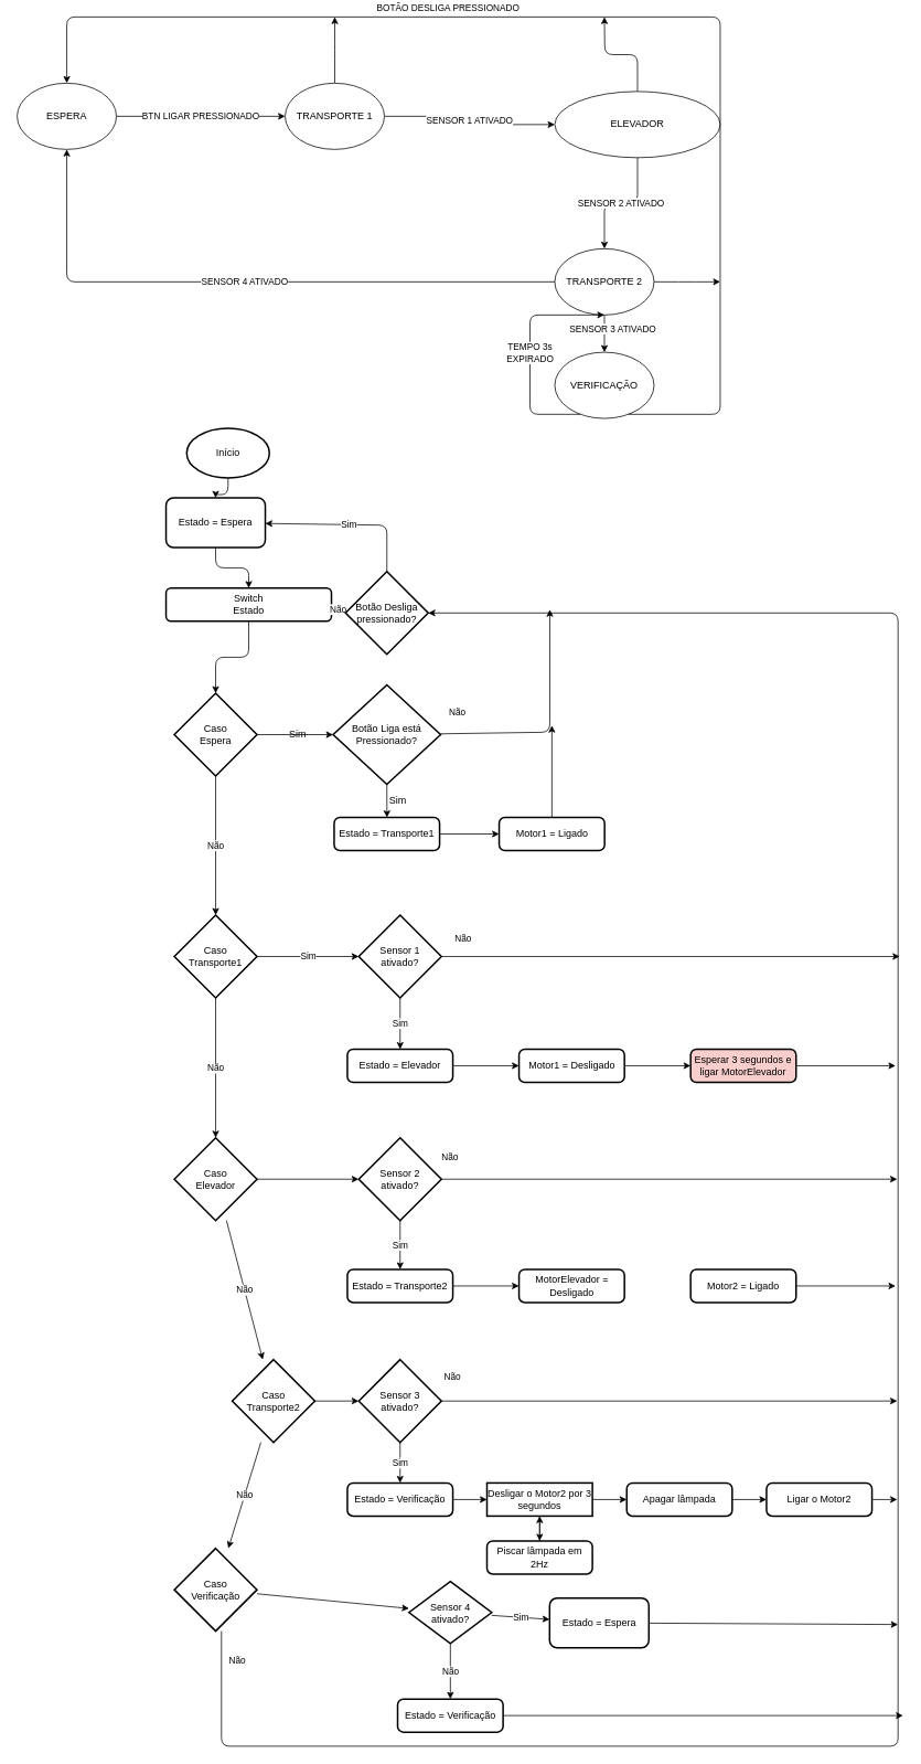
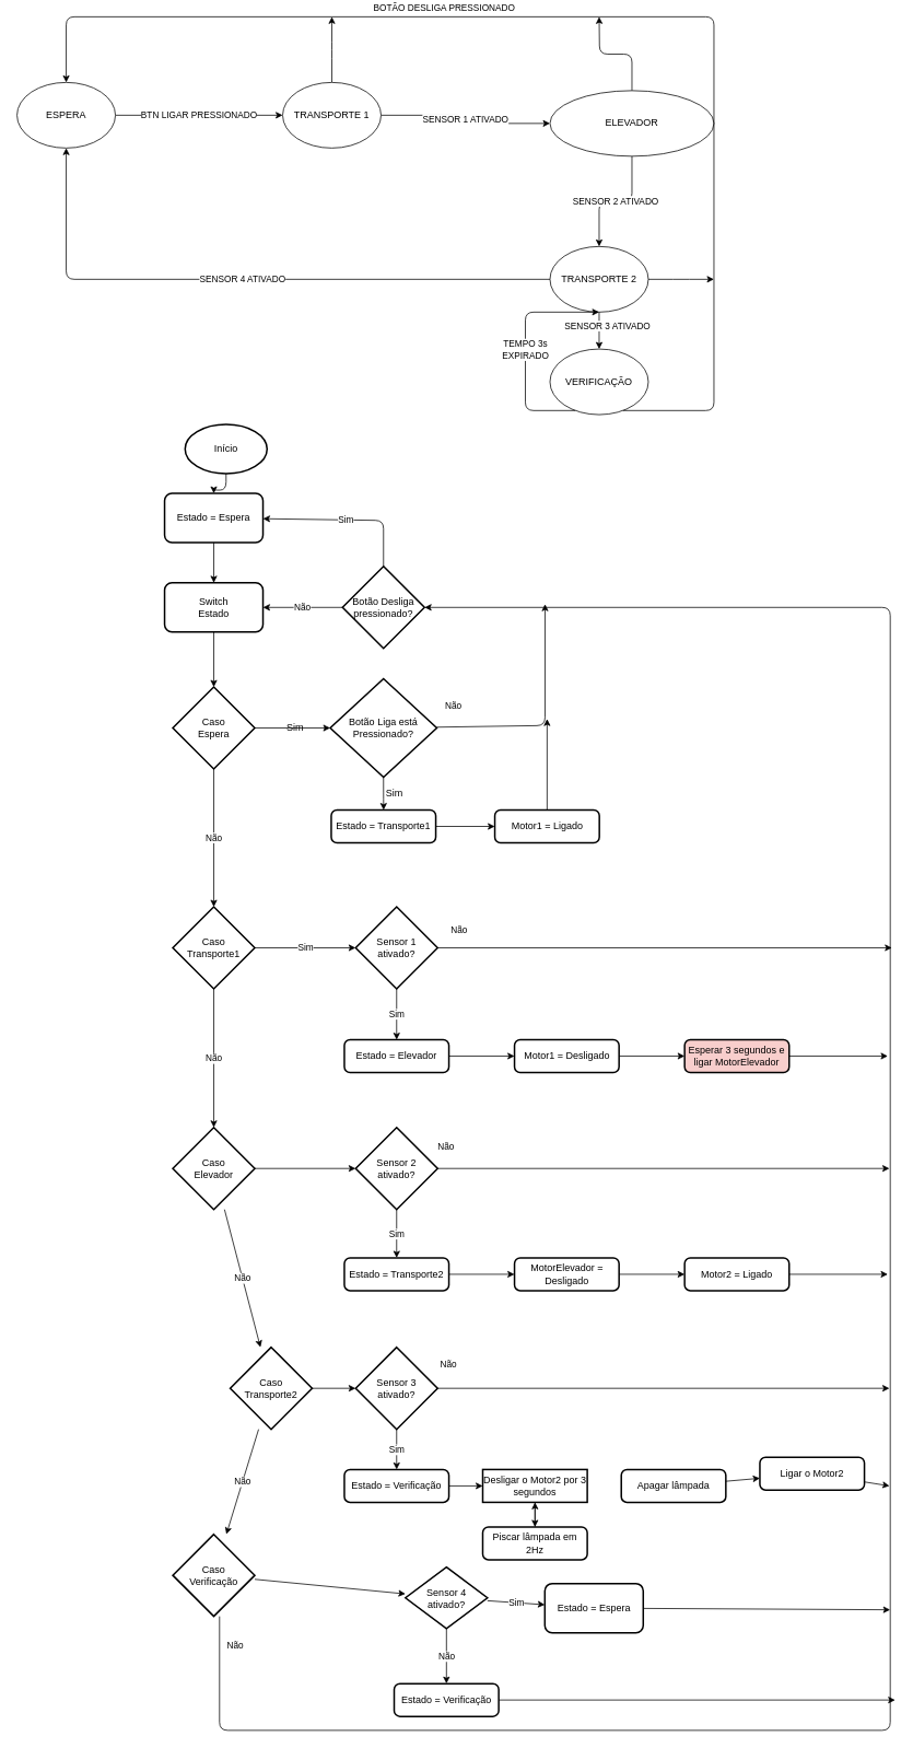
  <mxCell id="0" />
  <mxCell id="1" parent="0" />
  <mxCell id="2" value="BTN LIGAR PRESSIONADO" style="edgeStyle=orthogonalEdgeStyle;rounded=1;orthogonalLoop=1;jettySize=auto;html=1;align=center;" parent="1" source="3" target="6" edge="1"><mxGeometry relative="1" as="geometry" /></mxCell>
  <mxCell id="3" value="ESPERA" style="ellipse;html=1;align=center;whiteSpace=wrap;rounded=1;" parent="1" vertex="1"><mxGeometry x="20" y="100" width="120" height="80" as="geometry" /></mxCell>
  <mxCell id="4" value="SENSOR 1 ATIVADO" style="edgeStyle=orthogonalEdgeStyle;rounded=1;orthogonalLoop=1;jettySize=auto;html=1;align=center;" parent="1" source="6" target="13" edge="1"><mxGeometry relative="1" as="geometry" /></mxCell>
  <mxCell id="5" style="edgeStyle=orthogonalEdgeStyle;rounded=1;orthogonalLoop=1;jettySize=auto;html=1;" parent="1" source="6" edge="1"><mxGeometry relative="1" as="geometry"><mxPoint x="404" y="20" as="targetPoint" /></mxGeometry></mxCell>
  <mxCell id="6" value="TRANSPORTE 1" style="ellipse;html=1;align=center;whiteSpace=wrap;rounded=1;" parent="1" vertex="1"><mxGeometry x="344" y="100" width="120" height="80" as="geometry" /></mxCell>
  <mxCell id="7" value="SENSOR 3 ATIVADO" style="edgeStyle=orthogonalEdgeStyle;rounded=1;orthogonalLoop=1;jettySize=auto;html=1;align=center;" parent="1" source="10" target="16" edge="1"><mxGeometry x="-0.25" y="10" relative="1" as="geometry"><Array as="points"><mxPoint x="780" y="430" /><mxPoint x="780" y="430" /></Array><mxPoint as="offset" /></mxGeometry></mxCell>
  <mxCell id="8" value="SENSOR 4 ATIVADO" style="edgeStyle=orthogonalEdgeStyle;rounded=1;orthogonalLoop=1;jettySize=auto;html=1;" parent="1" source="10" target="3" edge="1"><mxGeometry relative="1" as="geometry" /></mxCell>
  <mxCell id="9" style="edgeStyle=orthogonalEdgeStyle;rounded=1;orthogonalLoop=1;jettySize=auto;html=1;" parent="1" source="10" edge="1"><mxGeometry relative="1" as="geometry"><mxPoint x="870" y="340" as="targetPoint" /></mxGeometry></mxCell>
  <mxCell id="10" value="TRANSPORTE 2" style="ellipse;html=1;align=center;whiteSpace=wrap;rounded=1;" parent="1" vertex="1"><mxGeometry x="670" y="300" width="120" height="80" as="geometry" /></mxCell>
  <mxCell id="11" value="SENSOR 2 ATIVADO" style="edgeStyle=orthogonalEdgeStyle;rounded=1;orthogonalLoop=1;jettySize=auto;html=1;align=center;" parent="1" source="13" target="10" edge="1"><mxGeometry relative="1" as="geometry" /></mxCell>
  <mxCell id="12" style="edgeStyle=orthogonalEdgeStyle;rounded=1;orthogonalLoop=1;jettySize=auto;html=1;" parent="1" source="13" edge="1"><mxGeometry relative="1" as="geometry"><mxPoint x="730" y="20" as="targetPoint" /></mxGeometry></mxCell>
  <mxCell id="13" value="ELEVADOR" style="ellipse;html=1;align=center;whiteSpace=wrap;rounded=1;" parent="1" vertex="1"><mxGeometry x="670" y="110" width="200" height="80" as="geometry" /></mxCell>
  <mxCell id="14" value="TEMPO 3s&lt;br&gt;EXPIRADO" style="edgeStyle=orthogonalEdgeStyle;rounded=1;orthogonalLoop=1;jettySize=auto;html=1;" parent="1" source="16" target="10" edge="1"><mxGeometry relative="1" as="geometry"><mxPoint x="640" y="380" as="targetPoint" /><Array as="points"><mxPoint x="640" y="500" /><mxPoint x="640" y="380" /></Array></mxGeometry></mxCell>
  <mxCell id="15" value="BOTÃO DESLIGA PRESSIONADO" style="edgeStyle=orthogonalEdgeStyle;rounded=1;orthogonalLoop=1;jettySize=auto;html=1;entryX=0.5;entryY=0;entryDx=0;entryDy=0;" parent="1" source="16" target="3" edge="1"><mxGeometry x="0.259" y="-10" relative="1" as="geometry"><mxPoint x="840" y="20" as="targetPoint" /><Array as="points"><mxPoint x="870" y="500" /><mxPoint x="870" y="20" /><mxPoint x="80" y="20" /></Array><mxPoint as="offset" /></mxGeometry></mxCell>
  <mxCell id="16" value="VERIFICAÇÃO" style="ellipse;html=1;align=center;whiteSpace=wrap;rounded=1;" parent="1" vertex="1"><mxGeometry x="670" y="425" width="120" height="80" as="geometry" /></mxCell>
  <mxCell id="17" value="" style="edgeStyle=orthogonalEdgeStyle;rounded=1;orthogonalLoop=1;jettySize=auto;html=1;fontSize=12;startArrow=none;startFill=0;endArrow=classic;endFill=1;" edge="1" parent="1" source="18" target="30"><mxGeometry relative="1" as="geometry" /></mxCell>
  <mxCell id="18" value="Início" style="strokeWidth=2;html=1;shape=mxgraph.flowchart.start_1;whiteSpace=wrap;rounded=1;" vertex="1" parent="1"><mxGeometry x="225" y="517" width="100" height="60" as="geometry" /></mxCell>
  <mxCell id="19" value="" style="edgeStyle=orthogonalEdgeStyle;rounded=1;orthogonalLoop=1;jettySize=auto;html=1;startArrow=none;startFill=0;endArrow=classic;endFill=1;" edge="1" parent="1" source="21" target="24"><mxGeometry relative="1" as="geometry" /></mxCell>
  <mxCell id="20" value="Não" style="edgeStyle=none;html=1;" edge="1" parent="1" source="21" target="35"><mxGeometry relative="1" as="geometry" /></mxCell>
  <mxCell id="21" value="Caso&lt;br&gt;Espera" style="strokeWidth=2;html=1;shape=mxgraph.flowchart.decision;whiteSpace=wrap;rounded=1;" vertex="1" parent="1"><mxGeometry x="210" y="837" width="100" height="100" as="geometry" /></mxCell>
  <mxCell id="22" value="" style="edgeStyle=orthogonalEdgeStyle;rounded=1;orthogonalLoop=1;jettySize=auto;html=1;fontSize=12;startArrow=none;startFill=0;endArrow=classic;endFill=1;" edge="1" parent="1" source="24" target="26"><mxGeometry relative="1" as="geometry" /></mxCell>
  <mxCell id="23" value="Não" style="edgeStyle=none;html=1;" edge="1" parent="1" source="24"><mxGeometry x="-0.859" y="26" relative="1" as="geometry"><mxPoint x="664" y="736" as="targetPoint" /><Array as="points"><mxPoint x="664" y="884" /></Array><mxPoint as="offset" /></mxGeometry></mxCell>
  <mxCell id="24" value="&lt;font style=&quot;font-size: 12px;&quot;&gt;Botão Liga está Pressionado?&lt;/font&gt;" style="strokeWidth=2;html=1;shape=mxgraph.flowchart.decision;whiteSpace=wrap;fontSize=12;rounded=1;" vertex="1" parent="1"><mxGeometry x="402" y="827" width="130" height="120" as="geometry" /></mxCell>
  <mxCell id="25" value="" style="edgeStyle=none;rounded=1;html=1;" edge="1" parent="1" source="26" target="77"><mxGeometry relative="1" as="geometry" /></mxCell>
  <mxCell id="26" value="Estado = Transporte1" style="rounded=1;whiteSpace=wrap;html=1;absoluteArcSize=1;arcSize=14;strokeWidth=2;" vertex="1" parent="1"><mxGeometry x="403.25" y="987" width="127.5" height="40" as="geometry" /></mxCell>
  <mxCell id="27" value="Sim" style="text;html=1;resizable=0;autosize=1;align=center;verticalAlign=middle;points=[];fillColor=none;strokeColor=none;rounded=1;fontSize=12;" vertex="1" parent="1"><mxGeometry x="339" y="877" width="40" height="20" as="geometry" /></mxCell>
  <mxCell id="28" value="Sim" style="text;html=1;resizable=0;autosize=1;align=center;verticalAlign=middle;points=[];fillColor=none;strokeColor=none;rounded=1;fontSize=12;" vertex="1" parent="1"><mxGeometry x="460" y="957" width="40" height="20" as="geometry" /></mxCell>
  <mxCell id="29" value="" style="edgeStyle=orthogonalEdgeStyle;rounded=1;orthogonalLoop=1;jettySize=auto;html=1;fontSize=12;startArrow=none;startFill=0;endArrow=classic;endFill=1;" edge="1" parent="1" source="30" target="32"><mxGeometry relative="1" as="geometry" /></mxCell>
  <mxCell id="30" value="Estado = Espera" style="whiteSpace=wrap;html=1;strokeWidth=2;rounded=1;" vertex="1" parent="1"><mxGeometry x="200" y="601" width="120" height="60" as="geometry" /></mxCell>
  <mxCell id="31" value="" style="edgeStyle=orthogonalEdgeStyle;rounded=1;orthogonalLoop=1;jettySize=auto;html=1;fontSize=12;startArrow=none;startFill=0;endArrow=classic;endFill=1;" edge="1" parent="1" source="32" target="21"><mxGeometry relative="1" as="geometry" /></mxCell>
- <mxCell id="32" value="Switch&lt;br&gt;Estado" style="whiteSpace=wrap;html=1;strokeWidth=2;rounded=1;" vertex="1" parent="1"><mxGeometry x="200" y="710" width="200" height="40" as="geometry" /></mxCell>
+ <mxCell id="32" value="Switch&lt;br&gt;Estado" style="whiteSpace=wrap;html=1;strokeWidth=2;rounded=1;" vertex="1" parent="1"><mxGeometry x="200" y="710" width="120" height="60" as="geometry" /></mxCell>
  <mxCell id="33" value="Não" style="edgeStyle=none;html=1;" edge="1" parent="1" source="35" target="38"><mxGeometry relative="1" as="geometry" /></mxCell>
  <mxCell id="34" value="Sim" style="edgeStyle=none;rounded=1;html=1;" edge="1" parent="1" source="35" target="47"><mxGeometry relative="1" as="geometry" /></mxCell>
  <mxCell id="35" value="Caso&lt;br&gt;Transporte1" style="strokeWidth=2;html=1;shape=mxgraph.flowchart.decision;whiteSpace=wrap;rounded=1;" vertex="1" parent="1"><mxGeometry x="210" y="1105" width="100" height="100" as="geometry" /></mxCell>
  <mxCell id="36" value="Não" style="edgeStyle=none;html=1;" edge="1" parent="1" source="38" target="41"><mxGeometry relative="1" as="geometry" /></mxCell>
  <mxCell id="37" style="edgeStyle=none;rounded=1;html=1;" edge="1" parent="1" source="38" target="52"><mxGeometry relative="1" as="geometry" /></mxCell>
  <mxCell id="38" value="Caso&lt;br&gt;Elevador" style="strokeWidth=2;html=1;shape=mxgraph.flowchart.decision;whiteSpace=wrap;rounded=1;" vertex="1" parent="1"><mxGeometry x="210" y="1374" width="100" height="100" as="geometry" /></mxCell>
  <mxCell id="39" value="Não" style="edgeStyle=none;html=1;" edge="1" parent="1" source="41" target="44"><mxGeometry relative="1" as="geometry" /></mxCell>
  <mxCell id="40" value="" style="edgeStyle=none;rounded=1;html=1;" edge="1" parent="1" source="41" target="57"><mxGeometry relative="1" as="geometry" /></mxCell>
  <mxCell id="41" value="Caso&lt;br&gt;Transporte2" style="strokeWidth=2;html=1;shape=mxgraph.flowchart.decision;whiteSpace=wrap;rounded=1;" vertex="1" parent="1"><mxGeometry x="280" y="1642" width="100" height="100" as="geometry" /></mxCell>
  <mxCell id="42" value="Não" style="edgeStyle=orthogonalEdgeStyle;html=1;" edge="1" parent="1" source="44" target="88"><mxGeometry x="-0.976" y="19" relative="1" as="geometry"><mxPoint x="606" y="739" as="targetPoint" /><Array as="points"><mxPoint x="267" y="2109" /><mxPoint x="1085" y="2109" /><mxPoint x="1085" y="740" /></Array><mxPoint as="offset" /></mxGeometry></mxCell>
  <mxCell id="43" style="edgeStyle=none;rounded=1;html=1;" edge="1" parent="1" source="44" target="67"><mxGeometry relative="1" as="geometry" /></mxCell>
  <mxCell id="44" value="Caso&lt;br&gt;Verificação" style="strokeWidth=2;html=1;shape=mxgraph.flowchart.decision;whiteSpace=wrap;rounded=1;" vertex="1" parent="1"><mxGeometry x="210" y="1870" width="100" height="100" as="geometry" /></mxCell>
  <mxCell id="45" value="Sim" style="edgeStyle=none;rounded=1;html=1;" edge="1" parent="1" source="47" target="49"><mxGeometry relative="1" as="geometry" /></mxCell>
  <mxCell id="46" value="Não" style="edgeStyle=none;rounded=1;html=1;" edge="1" parent="1" source="47"><mxGeometry x="-0.906" y="21" relative="1" as="geometry"><mxPoint x="1087" y="1155" as="targetPoint" /><mxPoint as="offset" /></mxGeometry></mxCell>
  <mxCell id="47" value="Sensor 1 &lt;br&gt;ativado?" style="strokeWidth=2;html=1;shape=mxgraph.flowchart.decision;whiteSpace=wrap;rounded=1;" vertex="1" parent="1"><mxGeometry x="433" y="1105" width="100" height="100" as="geometry" /></mxCell>
  <mxCell id="48" value="" style="edgeStyle=none;rounded=1;html=1;" edge="1" parent="1" source="49" target="73"><mxGeometry relative="1" as="geometry" /></mxCell>
  <mxCell id="49" value="Estado = Elevador" style="rounded=1;whiteSpace=wrap;html=1;absoluteArcSize=1;arcSize=14;strokeWidth=2;" vertex="1" parent="1"><mxGeometry x="419.25" y="1267" width="127.5" height="40" as="geometry" /></mxCell>
  <mxCell id="50" value="Não" style="edgeStyle=none;rounded=1;html=1;" edge="1" parent="1" source="52"><mxGeometry x="-0.964" y="26" relative="1" as="geometry"><mxPoint x="1084" y="1424" as="targetPoint" /><mxPoint as="offset" /></mxGeometry></mxCell>
  <mxCell id="51" value="Sim" style="edgeStyle=none;rounded=1;html=1;" edge="1" parent="1" source="52" target="54"><mxGeometry relative="1" as="geometry" /></mxCell>
  <mxCell id="52" value="Sensor 2&lt;br&gt;ativado?" style="strokeWidth=2;html=1;shape=mxgraph.flowchart.decision;whiteSpace=wrap;rounded=1;" vertex="1" parent="1"><mxGeometry x="433" y="1374" width="100" height="100" as="geometry" /></mxCell>
  <mxCell id="53" value="" style="edgeStyle=none;rounded=1;html=1;" edge="1" parent="1" source="54" target="79"><mxGeometry relative="1" as="geometry" /></mxCell>
  <mxCell id="54" value="Estado = Transporte2" style="rounded=1;whiteSpace=wrap;html=1;absoluteArcSize=1;arcSize=14;strokeWidth=2;" vertex="1" parent="1"><mxGeometry x="419.25" y="1533" width="127.5" height="40" as="geometry" /></mxCell>
  <mxCell id="55" value="Não" style="edgeStyle=none;rounded=1;html=1;" edge="1" parent="1" source="57"><mxGeometry x="-0.954" y="29" relative="1" as="geometry"><mxPoint x="1084" y="1692" as="targetPoint" /><mxPoint as="offset" /></mxGeometry></mxCell>
  <mxCell id="56" value="Sim" style="edgeStyle=none;rounded=1;html=1;" edge="1" parent="1" source="57" target="59"><mxGeometry relative="1" as="geometry" /></mxCell>
  <mxCell id="57" value="Sensor 3&lt;br&gt;ativado?" style="strokeWidth=2;html=1;shape=mxgraph.flowchart.decision;whiteSpace=wrap;rounded=1;" vertex="1" parent="1"><mxGeometry x="433" y="1642" width="100" height="100" as="geometry" /></mxCell>
  <mxCell id="58" style="edgeStyle=none;rounded=1;html=1;" edge="1" parent="1" source="59" target="62"><mxGeometry relative="1" as="geometry" /></mxCell>
  <mxCell id="59" value="Estado = Verificação" style="rounded=1;whiteSpace=wrap;html=1;absoluteArcSize=1;arcSize=14;strokeWidth=2;" vertex="1" parent="1"><mxGeometry x="419.25" y="1791" width="127.5" height="40" as="geometry" /></mxCell>
  <mxCell id="60" style="edgeStyle=none;rounded=1;html=1;" edge="1" parent="1" source="62" target="83"><mxGeometry relative="1" as="geometry" /></mxCell>
- <mxCell id="61" value="" style="edgeStyle=none;rounded=1;html=1;" edge="1" parent="1" source="62" target="85"><mxGeometry relative="1" as="geometry" /></mxCell>
  <mxCell id="62" value="Desligar o Motor2 por 3 segundos" style="whiteSpace=wrap;html=1;absoluteArcSize=1;arcSize=14;strokeWidth=2;rounded=0;" vertex="1" parent="1"><mxGeometry x="588" y="1791" width="127.5" height="40" as="geometry" /></mxCell>
  <mxCell id="63" style="edgeStyle=none;rounded=1;html=1;" edge="1" parent="1" source="64"><mxGeometry relative="1" as="geometry"><mxPoint x="1084.053" y="1811" as="targetPoint" /></mxGeometry></mxCell>
- <mxCell id="64" value="Ligar o Motor2" style="rounded=1;whiteSpace=wrap;html=1;absoluteArcSize=1;arcSize=14;strokeWidth=2;" vertex="1" parent="1"><mxGeometry x="926" y="1791" width="127.5" height="40" as="geometry" /></mxCell>
+ <mxCell id="64" value="Ligar o Motor2" style="rounded=1;whiteSpace=wrap;html=1;absoluteArcSize=1;arcSize=14;strokeWidth=2;" vertex="1" parent="1"><mxGeometry x="926" y="1776" width="127.5" height="40" as="geometry" /></mxCell>
  <mxCell id="65" value="Não" style="edgeStyle=none;rounded=1;html=1;" edge="1" parent="1" source="67" target="69"><mxGeometry relative="1" as="geometry" /></mxCell>
  <mxCell id="66" value="Sim" style="edgeStyle=none;rounded=1;html=1;" edge="1" parent="1" source="67" target="71"><mxGeometry relative="1" as="geometry" /></mxCell>
  <mxCell id="67" value="Sensor 4&lt;br&gt;ativado?" style="strokeWidth=2;html=1;shape=mxgraph.flowchart.decision;whiteSpace=wrap;rounded=1;" vertex="1" parent="1"><mxGeometry x="493.75" y="1910" width="100" height="75" as="geometry" /></mxCell>
  <mxCell id="68" style="edgeStyle=none;rounded=1;html=1;" edge="1" parent="1" source="69"><mxGeometry relative="1" as="geometry"><mxPoint x="1091" y="2072" as="targetPoint" /></mxGeometry></mxCell>
  <mxCell id="69" value="Estado = Verificação" style="rounded=1;whiteSpace=wrap;html=1;absoluteArcSize=1;arcSize=14;strokeWidth=2;" vertex="1" parent="1"><mxGeometry x="480" y="2052" width="127.5" height="40" as="geometry" /></mxCell>
  <mxCell id="70" style="edgeStyle=none;rounded=1;html=1;" edge="1" parent="1" source="71"><mxGeometry relative="1" as="geometry"><mxPoint x="1084.882" y="1962" as="targetPoint" /></mxGeometry></mxCell>
  <mxCell id="71" value="Estado = Espera" style="whiteSpace=wrap;html=1;strokeWidth=2;rounded=1;" vertex="1" parent="1"><mxGeometry x="663.75" y="1930" width="120" height="60" as="geometry" /></mxCell>
  <mxCell id="72" value="" style="edgeStyle=none;rounded=1;html=1;" edge="1" parent="1" source="73" target="75"><mxGeometry relative="1" as="geometry" /></mxCell>
  <mxCell id="73" value="Motor1 = Desligado" style="rounded=1;whiteSpace=wrap;html=1;absoluteArcSize=1;arcSize=14;strokeWidth=2;" vertex="1" parent="1"><mxGeometry x="626.75" y="1267" width="127.5" height="40" as="geometry" /></mxCell>
  <mxCell id="74" style="edgeStyle=none;rounded=1;html=1;" edge="1" parent="1" source="75"><mxGeometry relative="1" as="geometry"><mxPoint x="1082" y="1287" as="targetPoint" /></mxGeometry></mxCell>
  <mxCell id="75" value="Esperar 3 segundos e ligar MotorElevador" style="rounded=1;whiteSpace=wrap;html=1;absoluteArcSize=1;arcSize=14;strokeWidth=2;fillColor=#f8cecc;" vertex="1" parent="1"><mxGeometry x="834.25" y="1267" width="127.5" height="40" as="geometry" /></mxCell>
  <mxCell id="76" style="edgeStyle=none;rounded=1;html=1;" edge="1" parent="1" source="77"><mxGeometry relative="1" as="geometry"><mxPoint x="666.5" y="876" as="targetPoint" /></mxGeometry></mxCell>
  <mxCell id="77" value="Motor1 = Ligado" style="rounded=1;whiteSpace=wrap;html=1;absoluteArcSize=1;arcSize=14;strokeWidth=2;" vertex="1" parent="1"><mxGeometry x="602.75" y="987" width="127.5" height="40" as="geometry" /></mxCell>
+ <mxCell id="78" value="" style="edgeStyle=none;rounded=1;html=1;" edge="1" parent="1" source="79" target="81"><mxGeometry relative="1" as="geometry" /></mxCell>
  <mxCell id="79" value="MotorElevador = Desligado" style="rounded=1;whiteSpace=wrap;html=1;absoluteArcSize=1;arcSize=14;strokeWidth=2;" vertex="1" parent="1"><mxGeometry x="626.75" y="1533" width="127.5" height="40" as="geometry" /></mxCell>
  <mxCell id="80" style="edgeStyle=none;rounded=1;html=1;" edge="1" parent="1" source="81"><mxGeometry relative="1" as="geometry"><mxPoint x="1082" y="1553" as="targetPoint" /></mxGeometry></mxCell>
  <mxCell id="81" value="Motor2 = Ligado" style="rounded=1;whiteSpace=wrap;html=1;absoluteArcSize=1;arcSize=14;strokeWidth=2;" vertex="1" parent="1"><mxGeometry x="834.25" y="1533" width="127.5" height="40" as="geometry" /></mxCell>
  <mxCell id="82" style="edgeStyle=none;rounded=1;html=1;" edge="1" parent="1" source="83" target="62"><mxGeometry relative="1" as="geometry" /></mxCell>
  <mxCell id="83" value="Piscar lâmpada em 2Hz" style="rounded=1;whiteSpace=wrap;html=1;absoluteArcSize=1;arcSize=14;strokeWidth=2;" vertex="1" parent="1"><mxGeometry x="588" y="1861" width="127.5" height="40" as="geometry" /></mxCell>
  <mxCell id="84" style="edgeStyle=none;rounded=1;html=1;" edge="1" parent="1" source="85" target="64"><mxGeometry relative="1" as="geometry" /></mxCell>
  <mxCell id="85" value="Apagar lâmpada" style="rounded=1;whiteSpace=wrap;html=1;absoluteArcSize=1;arcSize=14;strokeWidth=2;" vertex="1" parent="1"><mxGeometry x="757" y="1791" width="127.5" height="40" as="geometry" /></mxCell>
  <mxCell id="86" value="Não" style="edgeStyle=none;rounded=1;html=1;" edge="1" parent="1" source="88" target="32"><mxGeometry relative="1" as="geometry" /></mxCell>
  <mxCell id="87" value="Sim" style="edgeStyle=none;rounded=1;html=1;" edge="1" parent="1" source="88" target="30"><mxGeometry relative="1" as="geometry"><mxPoint x="467" y="608.333" as="targetPoint" /><Array as="points"><mxPoint x="467" y="634" /></Array></mxGeometry></mxCell>
  <mxCell id="88" value="Botão Desliga&lt;br&gt;pressionado?" style="strokeWidth=2;html=1;shape=mxgraph.flowchart.decision;whiteSpace=wrap;rounded=1;" vertex="1" parent="1"><mxGeometry x="417" y="690" width="100" height="100" as="geometry" /></mxCell>
